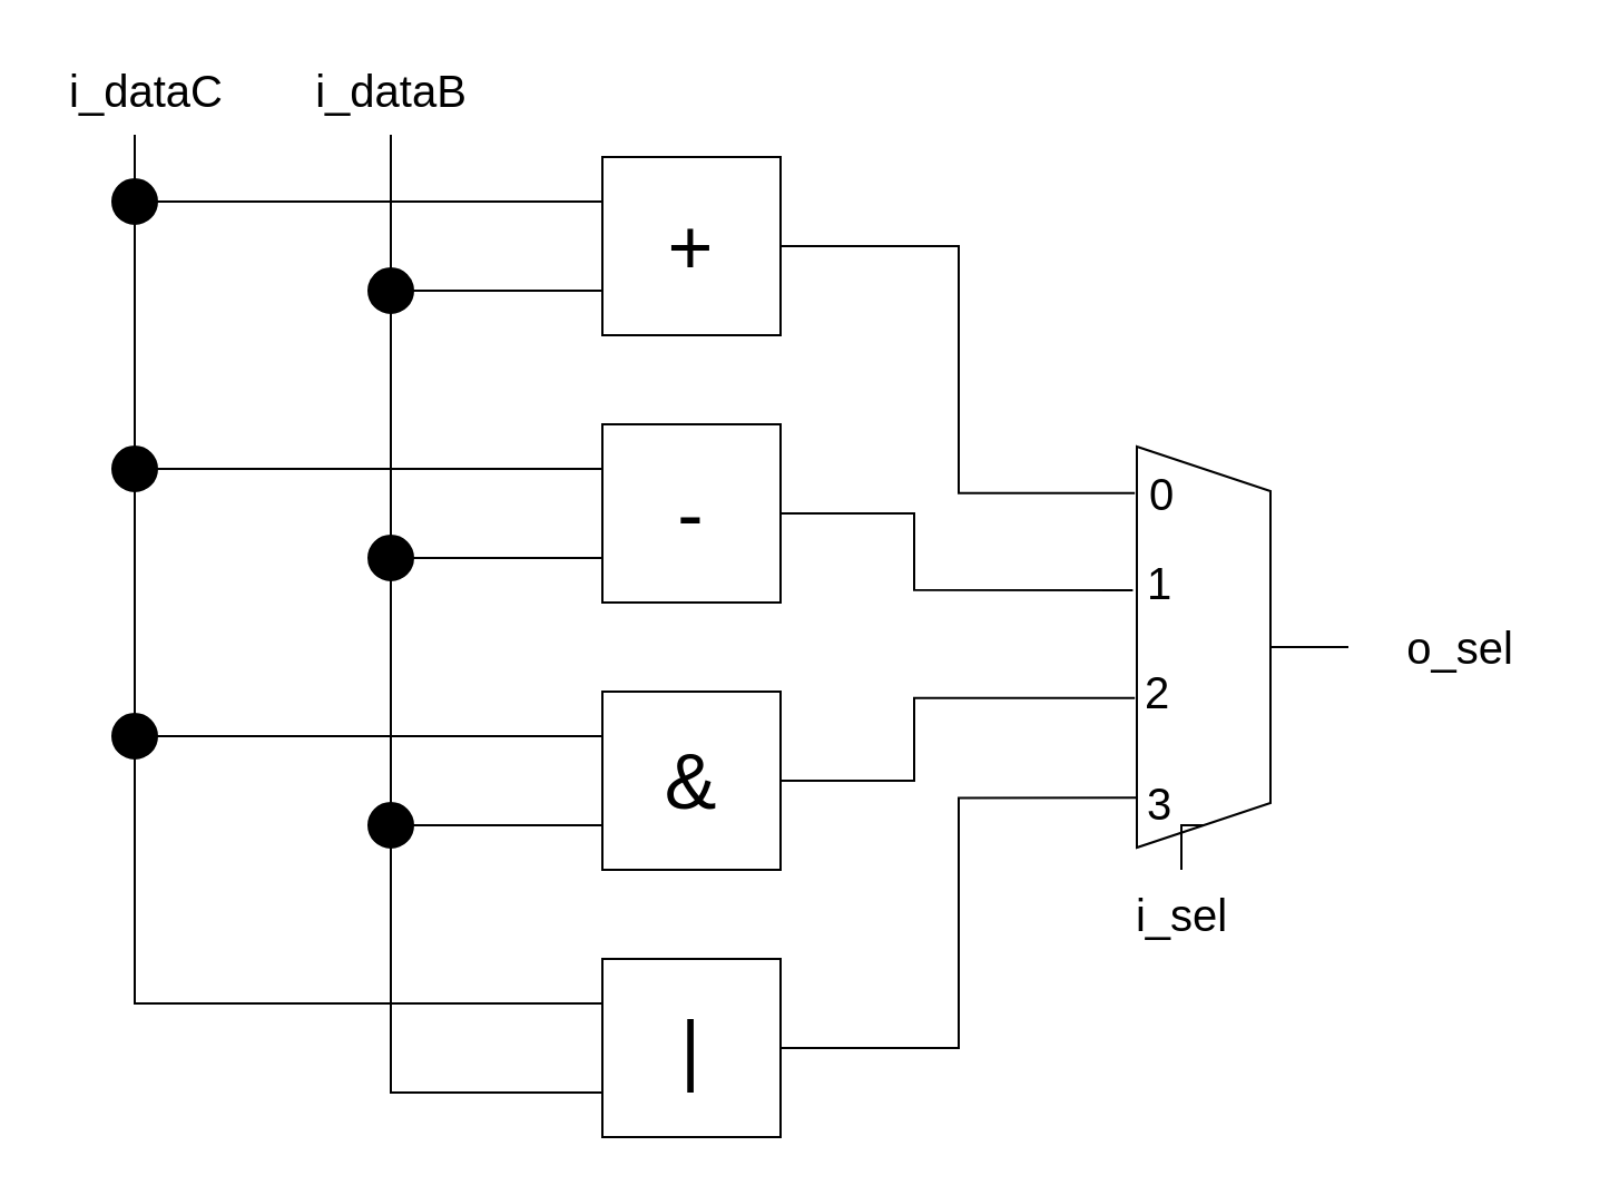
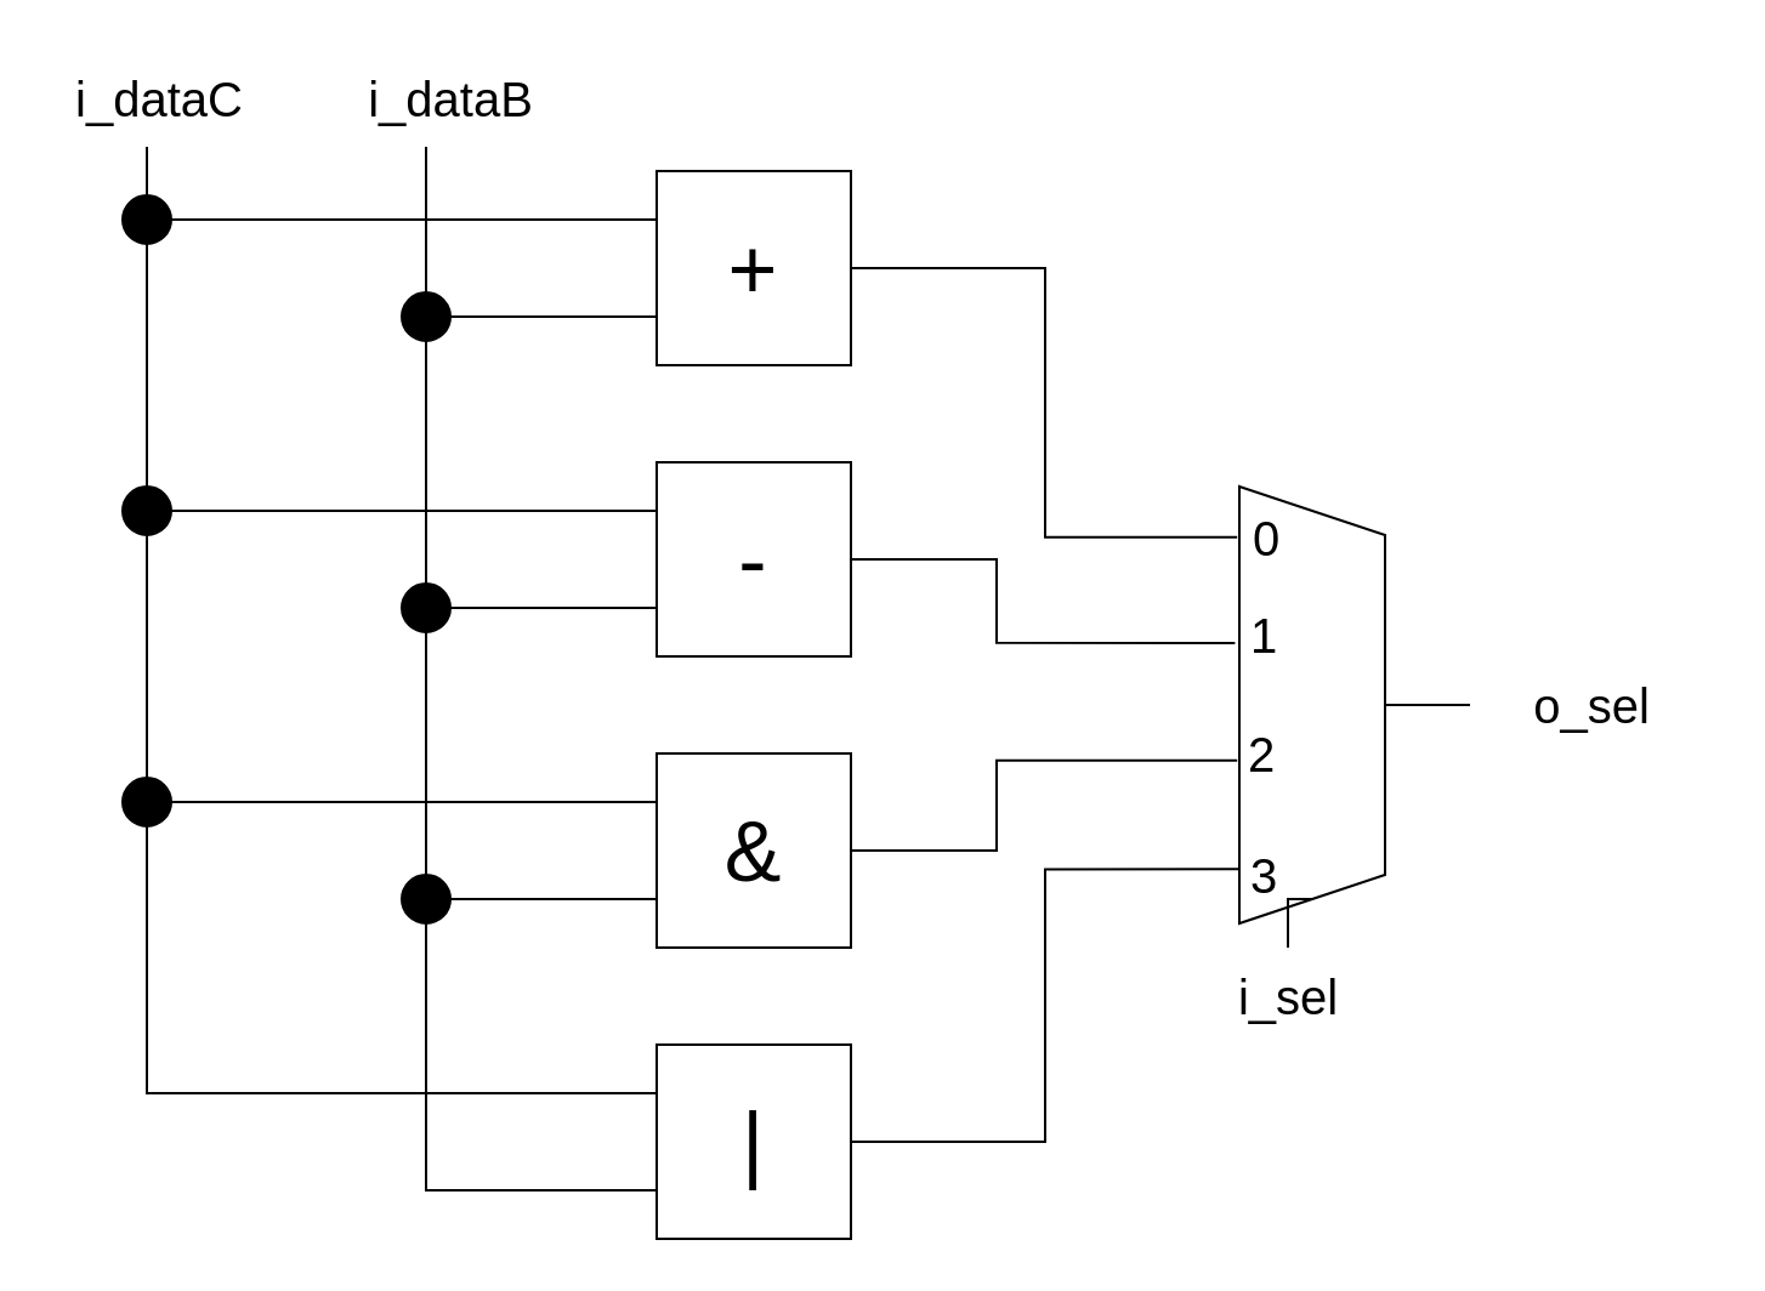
  <mxCell id="0" />
  <mxCell id="1" parent="0" />
  <mxCell id="2" value="&lt;font style=&quot;font-size: 35px;&quot;&gt;+&lt;/font&gt;" style="whiteSpace=wrap;html=1;aspect=fixed;" vertex="1" parent="1"><mxGeometry x="270" y="70" width="80" height="80" as="geometry" /></mxCell>
  <mxCell id="3" value="&lt;font style=&quot;font-size: 35px;&quot;&gt;-&lt;/font&gt;" style="whiteSpace=wrap;html=1;aspect=fixed;" vertex="1" parent="1"><mxGeometry x="270" y="190" width="80" height="80" as="geometry" /></mxCell>
  <mxCell id="4" value="&lt;font style=&quot;font-size: 35px;&quot;&gt;&amp;amp;&lt;/font&gt;" style="whiteSpace=wrap;html=1;aspect=fixed;" vertex="1" parent="1"><mxGeometry x="270" y="310" width="80" height="80" as="geometry" /></mxCell>
  <mxCell id="5" value="&lt;font style=&quot;font-size: 35px;&quot;&gt;|&lt;/font&gt;" style="whiteSpace=wrap;html=1;aspect=fixed;" vertex="1" parent="1"><mxGeometry x="270" y="430" width="80" height="80" as="geometry" /></mxCell>
  <mxCell id="6" style="edgeStyle=orthogonalEdgeStyle;rounded=0;orthogonalLoop=1;jettySize=auto;html=1;entryX=0;entryY=0.25;entryDx=0;entryDy=0;endArrow=none;endFill=0;" edge="1" parent="1" source="10" target="2"><mxGeometry relative="1" as="geometry"><Array as="points"><mxPoint x="60" y="90" /></Array></mxGeometry></mxCell>
  <mxCell id="7" style="edgeStyle=orthogonalEdgeStyle;rounded=0;orthogonalLoop=1;jettySize=auto;html=1;entryX=0;entryY=0.25;entryDx=0;entryDy=0;endArrow=none;endFill=0;" edge="1" parent="1" source="10" target="3"><mxGeometry relative="1" as="geometry"><Array as="points"><mxPoint x="60" y="210" /></Array></mxGeometry></mxCell>
  <mxCell id="8" style="edgeStyle=orthogonalEdgeStyle;rounded=0;orthogonalLoop=1;jettySize=auto;html=1;entryX=0;entryY=0.25;entryDx=0;entryDy=0;endArrow=none;endFill=0;" edge="1" parent="1" source="10" target="4"><mxGeometry relative="1" as="geometry"><Array as="points"><mxPoint x="60" y="330" /></Array></mxGeometry></mxCell>
  <mxCell id="9" style="edgeStyle=orthogonalEdgeStyle;rounded=0;orthogonalLoop=1;jettySize=auto;html=1;entryX=0;entryY=0.25;entryDx=0;entryDy=0;endArrow=none;endFill=0;" edge="1" parent="1" source="10" target="5"><mxGeometry relative="1" as="geometry"><Array as="points"><mxPoint x="60" y="450" /></Array></mxGeometry></mxCell>
  <mxCell id="10" value="&lt;font style=&quot;font-size: 20px;&quot;&gt;i_dataC&lt;/font&gt;" style="text;html=1;align=center;verticalAlign=middle;resizable=0;points=[];autosize=1;strokeColor=none;fillColor=none;" vertex="1" parent="1"><mxGeometry x="20" y="20" width="90" height="40" as="geometry" /></mxCell>
  <mxCell id="11" style="edgeStyle=orthogonalEdgeStyle;rounded=0;orthogonalLoop=1;jettySize=auto;html=1;entryX=0;entryY=0.75;entryDx=0;entryDy=0;endArrow=none;endFill=0;" edge="1" parent="1" source="15" target="2"><mxGeometry relative="1" as="geometry"><Array as="points"><mxPoint x="175" y="130" /></Array></mxGeometry></mxCell>
  <mxCell id="12" style="edgeStyle=orthogonalEdgeStyle;rounded=0;orthogonalLoop=1;jettySize=auto;html=1;entryX=0;entryY=0.75;entryDx=0;entryDy=0;endArrow=none;endFill=0;" edge="1" parent="1" source="15" target="3"><mxGeometry relative="1" as="geometry"><Array as="points"><mxPoint x="175" y="250" /></Array></mxGeometry></mxCell>
  <mxCell id="13" style="edgeStyle=orthogonalEdgeStyle;rounded=0;orthogonalLoop=1;jettySize=auto;html=1;entryX=0;entryY=0.75;entryDx=0;entryDy=0;endArrow=none;endFill=0;" edge="1" parent="1" source="15" target="4"><mxGeometry relative="1" as="geometry"><Array as="points"><mxPoint x="175" y="370" /></Array></mxGeometry></mxCell>
  <mxCell id="14" style="edgeStyle=orthogonalEdgeStyle;rounded=0;orthogonalLoop=1;jettySize=auto;html=1;entryX=0;entryY=0.75;entryDx=0;entryDy=0;endArrow=none;endFill=0;" edge="1" parent="1" source="15" target="5"><mxGeometry relative="1" as="geometry"><Array as="points"><mxPoint x="175" y="490" /></Array></mxGeometry></mxCell>
- <mxCell id="15" value="&lt;font style=&quot;font-size: 20px;&quot;&gt;i_dataB&lt;/font&gt;" style="text;html=1;align=center;verticalAlign=middle;resizable=0;points=[];autosize=1;strokeColor=none;fillColor=none;" vertex="1" parent="1"><mxGeometry x="130" y="20" width="90" height="40" as="geometry" /></mxCell>
+ <mxCell id="15" value="&lt;font style=&quot;font-size: 20px;&quot;&gt;i_dataB&lt;/font&gt;" style="text;html=1;align=center;verticalAlign=middle;resizable=0;points=[];autosize=1;strokeColor=none;fillColor=none;" vertex="1" parent="1"><mxGeometry x="140" y="20" width="90" height="40" as="geometry" /></mxCell>
  <mxCell id="16" value="" style="ellipse;whiteSpace=wrap;html=1;aspect=fixed;fillColor=#000000;" vertex="1" parent="1"><mxGeometry x="165" y="120" width="20" height="20" as="geometry" /></mxCell>
  <mxCell id="17" value="" style="ellipse;whiteSpace=wrap;html=1;aspect=fixed;fillColor=#000000;" vertex="1" parent="1"><mxGeometry x="165" y="240" width="20" height="20" as="geometry" /></mxCell>
  <mxCell id="18" value="" style="ellipse;whiteSpace=wrap;html=1;aspect=fixed;fillColor=#000000;" vertex="1" parent="1"><mxGeometry x="165" y="360" width="20" height="20" as="geometry" /></mxCell>
  <mxCell id="19" value="" style="ellipse;whiteSpace=wrap;html=1;aspect=fixed;fillColor=#000000;" vertex="1" parent="1"><mxGeometry x="50" y="80" width="20" height="20" as="geometry" /></mxCell>
  <mxCell id="20" value="" style="ellipse;whiteSpace=wrap;html=1;aspect=fixed;fillColor=#000000;" vertex="1" parent="1"><mxGeometry x="50" y="200" width="20" height="20" as="geometry" /></mxCell>
  <mxCell id="21" value="" style="ellipse;whiteSpace=wrap;html=1;aspect=fixed;fillColor=#000000;" vertex="1" parent="1"><mxGeometry x="50" y="320" width="20" height="20" as="geometry" /></mxCell>
  <mxCell id="22" style="edgeStyle=orthogonalEdgeStyle;rounded=0;orthogonalLoop=1;jettySize=auto;html=1;exitX=0.5;exitY=0;exitDx=0;exitDy=0;endArrow=none;endFill=0;" edge="1" parent="1" source="23" target="32"><mxGeometry relative="1" as="geometry" /></mxCell>
  <mxCell id="23" value="" style="shape=trapezoid;perimeter=trapezoidPerimeter;whiteSpace=wrap;html=1;fixedSize=1;rotation=90;" vertex="1" parent="1"><mxGeometry x="450" y="260" width="180" height="60" as="geometry" /></mxCell>
  <mxCell id="24" style="edgeStyle=orthogonalEdgeStyle;rounded=0;orthogonalLoop=1;jettySize=auto;html=1;exitX=1;exitY=0.5;exitDx=0;exitDy=0;entryX=0.116;entryY=1.015;entryDx=0;entryDy=0;entryPerimeter=0;endArrow=none;endFill=0;" edge="1" parent="1" source="2" target="23"><mxGeometry relative="1" as="geometry" /></mxCell>
  <mxCell id="25" value="0" style="edgeLabel;html=1;align=center;verticalAlign=middle;resizable=0;points=[];fontSize=20;" connectable="0" vertex="1" parent="24"><mxGeometry x="0.18" relative="1" as="geometry"><mxPoint x="90" y="31" as="offset" /></mxGeometry></mxCell>
  <mxCell id="26" style="edgeStyle=orthogonalEdgeStyle;rounded=0;orthogonalLoop=1;jettySize=auto;html=1;exitX=1;exitY=0.5;exitDx=0;exitDy=0;entryX=0.358;entryY=1.03;entryDx=0;entryDy=0;entryPerimeter=0;endArrow=none;endFill=0;" edge="1" parent="1" source="3" target="23"><mxGeometry relative="1" as="geometry"><Array as="points"><mxPoint x="410" y="230" /><mxPoint x="410" y="264" /></Array></mxGeometry></mxCell>
  <mxCell id="27" value="1" style="edgeLabel;html=1;align=center;verticalAlign=middle;resizable=0;points=[];fontSize=20;" connectable="0" vertex="1" parent="26"><mxGeometry x="0.592" y="-4" relative="1" as="geometry"><mxPoint x="51" y="-8" as="offset" /></mxGeometry></mxCell>
  <mxCell id="28" style="edgeStyle=orthogonalEdgeStyle;rounded=0;orthogonalLoop=1;jettySize=auto;html=1;exitX=1;exitY=0.5;exitDx=0;exitDy=0;entryX=0.627;entryY=1.015;entryDx=0;entryDy=0;entryPerimeter=0;endArrow=none;endFill=0;" edge="1" parent="1" source="4" target="23"><mxGeometry relative="1" as="geometry"><Array as="points"><mxPoint x="410" y="350" /><mxPoint x="410" y="313" /></Array></mxGeometry></mxCell>
  <mxCell id="29" value="&lt;font style=&quot;font-size: 20px;&quot;&gt;2&lt;/font&gt;" style="edgeLabel;html=1;align=center;verticalAlign=middle;resizable=0;points=[];" connectable="0" vertex="1" parent="28"><mxGeometry x="0.206" relative="1" as="geometry"><mxPoint x="88" y="-3" as="offset" /></mxGeometry></mxCell>
  <mxCell id="30" style="edgeStyle=orthogonalEdgeStyle;rounded=0;orthogonalLoop=1;jettySize=auto;html=1;exitX=1;exitY=0.5;exitDx=0;exitDy=0;entryX=0.876;entryY=0.999;entryDx=0;entryDy=0;entryPerimeter=0;endArrow=none;endFill=0;" edge="1" parent="1" source="5" target="23"><mxGeometry relative="1" as="geometry" /></mxCell>
  <mxCell id="31" value="&lt;font style=&quot;font-size: 20px;&quot;&gt;3&lt;/font&gt;" style="edgeLabel;html=1;align=center;verticalAlign=middle;resizable=0;points=[];" connectable="0" vertex="1" parent="30"><mxGeometry x="0.646" y="-2" relative="1" as="geometry"><mxPoint x="58" as="offset" /></mxGeometry></mxCell>
  <mxCell id="32" value="&lt;font style=&quot;font-size: 20px;&quot;&gt;o_sel&lt;/font&gt;" style="text;html=1;align=center;verticalAlign=middle;resizable=0;points=[];autosize=1;strokeColor=none;fillColor=none;" vertex="1" parent="1"><mxGeometry x="605" y="270" width="100" height="40" as="geometry" /></mxCell>
  <mxCell id="33" style="edgeStyle=orthogonalEdgeStyle;rounded=0;orthogonalLoop=1;jettySize=auto;html=1;entryX=1;entryY=0.5;entryDx=0;entryDy=0;endArrow=none;endFill=0;" edge="1" parent="1" source="34" target="23"><mxGeometry relative="1" as="geometry" /></mxCell>
  <mxCell id="34" value="&lt;font style=&quot;font-size: 20px;&quot;&gt;i_sel&lt;/font&gt;" style="text;html=1;align=center;verticalAlign=middle;resizable=0;points=[];autosize=1;strokeColor=none;fillColor=none;" vertex="1" parent="1"><mxGeometry x="500" y="390" width="60" height="40" as="geometry" /></mxCell>
